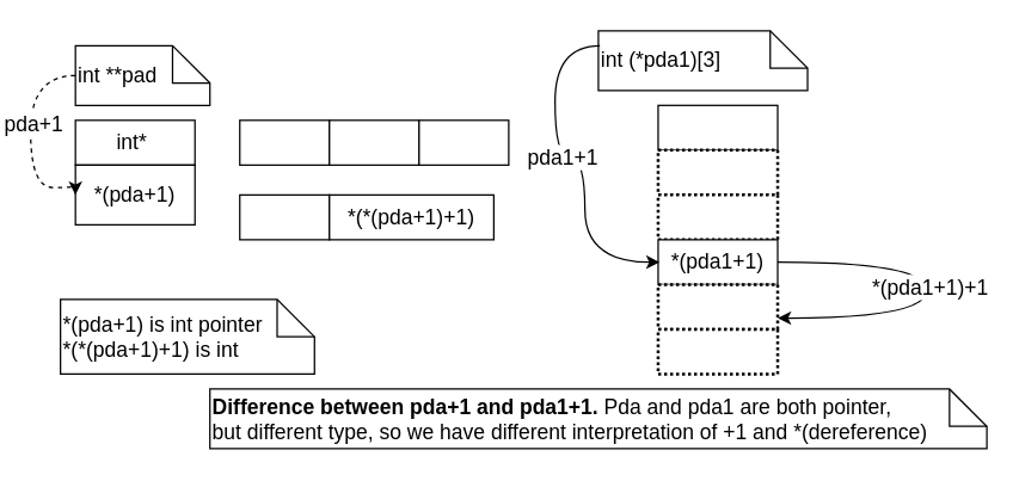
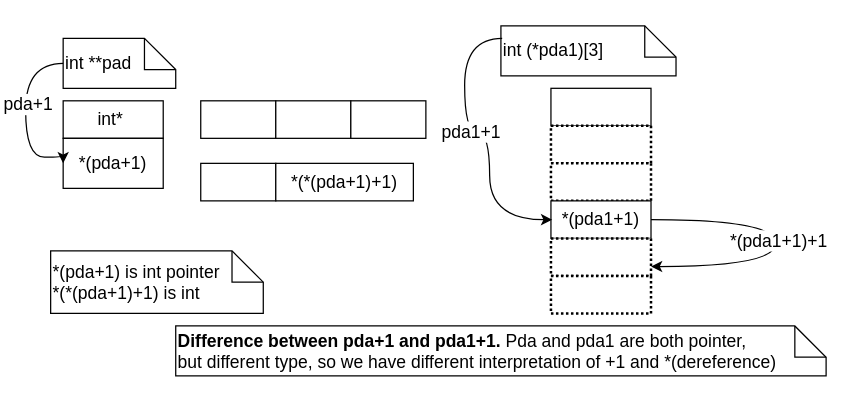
  <mxCell id="0" />
  <mxCell id="1" parent="0" />
  <mxCell id="2" value="int **pad" style="shape=note2;boundedLbl=1;whiteSpace=wrap;html=1;size=25;verticalAlign=middle;align=left;horizontal=1;labelPosition=center;verticalLabelPosition=middle;fontSize=14;" vertex="1" parent="1"><mxGeometry x="50" y="30" width="90" height="40" as="geometry" /></mxCell>
  <mxCell id="3" value="int*&amp;nbsp;" style="rounded=0;whiteSpace=wrap;html=1;fontSize=14;" vertex="1" parent="1"><mxGeometry x="50" y="80" width="80" height="30" as="geometry" /></mxCell>
  <mxCell id="4" value="*(pda+1)" style="rounded=0;whiteSpace=wrap;html=1;fontSize=14;" vertex="1" parent="1"><mxGeometry x="50" y="110" width="80" height="40" as="geometry" /></mxCell>
  <mxCell id="5" value="" style="rounded=0;whiteSpace=wrap;html=1;fontSize=14;" vertex="1" parent="1"><mxGeometry x="160" y="80" width="60" height="30" as="geometry" /></mxCell>
  <mxCell id="6" value="" style="rounded=0;whiteSpace=wrap;html=1;fontSize=14;" vertex="1" parent="1"><mxGeometry x="220" y="80" width="60" height="30" as="geometry" /></mxCell>
  <mxCell id="7" value="" style="rounded=0;whiteSpace=wrap;html=1;fontSize=14;" vertex="1" parent="1"><mxGeometry x="280" y="80" width="60" height="30" as="geometry" /></mxCell>
  <mxCell id="8" value="" style="rounded=0;whiteSpace=wrap;html=1;fontSize=14;" vertex="1" parent="1"><mxGeometry x="440" y="70" width="80" height="30" as="geometry" /></mxCell>
  <mxCell id="9" value="" style="rounded=0;whiteSpace=wrap;html=1;fontSize=14;dashed=1;dashPattern=1 1;strokeWidth=2;" vertex="1" parent="1"><mxGeometry x="440" y="100" width="80" height="30" as="geometry" /></mxCell>
  <mxCell id="10" value="" style="rounded=0;whiteSpace=wrap;html=1;fontSize=14;dashed=1;dashPattern=1 1;strokeWidth=2;" vertex="1" parent="1"><mxGeometry x="440" y="130" width="80" height="30" as="geometry" /></mxCell>
  <mxCell id="11" value="*(pda1+1)" style="rounded=0;whiteSpace=wrap;html=1;fontSize=14;" vertex="1" parent="1"><mxGeometry x="440" y="160" width="80" height="30" as="geometry" /></mxCell>
  <mxCell id="12" value="" style="rounded=0;whiteSpace=wrap;html=1;fontSize=14;dashed=1;dashPattern=1 1;strokeWidth=2;" vertex="1" parent="1"><mxGeometry x="440" y="190" width="80" height="30" as="geometry" /></mxCell>
  <mxCell id="13" value="" style="rounded=0;whiteSpace=wrap;html=1;fontSize=14;dashed=1;dashPattern=1 1;strokeWidth=2;" vertex="1" parent="1"><mxGeometry x="440" y="220" width="80" height="30" as="geometry" /></mxCell>
  <mxCell id="14" value="" style="rounded=0;whiteSpace=wrap;html=1;fontSize=14;" vertex="1" parent="1"><mxGeometry x="160" y="130" width="60" height="30" as="geometry" /></mxCell>
  <mxCell id="15" value="*(*(pda+1)+1)" style="rounded=0;whiteSpace=wrap;html=1;fontSize=14;" vertex="1" parent="1"><mxGeometry x="220" y="130" width="110" height="30" as="geometry" /></mxCell>
- <mxCell id="16" value="" style="endArrow=classic;html=1;rounded=0;edgeStyle=orthogonalEdgeStyle;curved=1;exitX=0;exitY=0.5;exitDx=0;exitDy=0;entryX=0;entryY=0.5;entryDx=0;entryDy=0;exitPerimeter=0;fontSize=14;dashed=1;" edge="1" parent="1" source="2" target="4"><mxGeometry width="50" height="50" relative="1" as="geometry"><mxPoint x="120" y="135" as="sourcePoint" /><mxPoint x="170" y="155" as="targetPoint" /><Array as="points"><mxPoint x="20" y="50" /><mxPoint x="20" y="125" /></Array></mxGeometry></mxCell>
+ <mxCell id="16" value="" style="endArrow=classic;html=1;rounded=0;edgeStyle=orthogonalEdgeStyle;curved=1;exitX=0;exitY=0.5;exitDx=0;exitDy=0;entryX=0;entryY=0.5;entryDx=0;entryDy=0;exitPerimeter=0;fontSize=14;" edge="1" parent="1" source="2" target="4"><mxGeometry width="50" height="50" relative="1" as="geometry"><mxPoint x="120" y="135" as="sourcePoint" /><mxPoint x="170" y="155" as="targetPoint" /><Array as="points"><mxPoint x="20" y="50" /><mxPoint x="20" y="125" /></Array></mxGeometry></mxCell>
  <mxCell id="17" value="pda+1" style="edgeLabel;html=1;align=center;verticalAlign=middle;resizable=0;points=[];fontSize=14;" vertex="1" connectable="0" parent="16"><mxGeometry x="-0.113" y="1" relative="1" as="geometry"><mxPoint as="offset" /></mxGeometry></mxCell>
  <mxCell id="18" value="&lt;font style=&quot;font-size: 14px;&quot;&gt;*(pda+1) is int pointer&lt;br style=&quot;font-size: 14px;&quot;&gt;*(*(pda+1)+1) is int&lt;br style=&quot;font-size: 14px;&quot;&gt;&lt;/font&gt;" style="shape=note2;boundedLbl=1;whiteSpace=wrap;html=1;size=25;verticalAlign=middle;align=left;horizontal=1;labelPosition=center;verticalLabelPosition=middle;fontSize=14;" vertex="1" parent="1"><mxGeometry x="40" y="200" width="170" height="50" as="geometry" /></mxCell>
  <mxCell id="19" value="int (*pda1)[3]" style="shape=note2;boundedLbl=1;whiteSpace=wrap;html=1;size=25;verticalAlign=middle;align=left;horizontal=1;labelPosition=center;verticalLabelPosition=middle;fontSize=14;" vertex="1" parent="1"><mxGeometry x="400" y="20" width="140" height="40" as="geometry" /></mxCell>
  <mxCell id="20" value="" style="endArrow=classic;html=1;rounded=0;edgeStyle=orthogonalEdgeStyle;curved=1;exitX=0;exitY=0.5;exitDx=0;exitDy=0;entryX=0;entryY=0.5;entryDx=0;entryDy=0;exitPerimeter=0;fontSize=14;" edge="1" parent="1"><mxGeometry width="50" height="50" relative="1" as="geometry"><mxPoint x="401" y="30" as="sourcePoint" /><mxPoint x="441" y="175" as="targetPoint" /><Array as="points"><mxPoint x="371" y="30" /><mxPoint x="371" y="105" /><mxPoint x="391" y="105" /><mxPoint x="391" y="175" /></Array></mxGeometry></mxCell>
  <mxCell id="21" value="pda1+1" style="edgeLabel;html=1;align=center;verticalAlign=middle;resizable=0;points=[];fontSize=14;" vertex="1" connectable="0" parent="20"><mxGeometry x="-0.113" y="1" relative="1" as="geometry"><mxPoint as="offset" /></mxGeometry></mxCell>
  <mxCell id="22" value="" style="endArrow=classic;html=1;rounded=0;edgeStyle=orthogonalEdgeStyle;exitX=1;exitY=0.5;exitDx=0;exitDy=0;entryX=1;entryY=0.75;entryDx=0;entryDy=0;fontSize=14;curved=1;" edge="1" parent="1" source="11" target="12"><mxGeometry width="50" height="50" relative="1" as="geometry"><mxPoint x="540" y="170" as="sourcePoint" /><mxPoint x="688.3" y="200.99" as="targetPoint" /><Array as="points"><mxPoint x="620" y="175" /><mxPoint x="620" y="213" /></Array></mxGeometry></mxCell>
  <mxCell id="23" value="*(pda1+1)+1" style="edgeLabel;html=1;align=center;verticalAlign=middle;resizable=0;points=[];fontSize=14;" vertex="1" connectable="0" parent="22"><mxGeometry x="-0.024" y="1" relative="1" as="geometry"><mxPoint as="offset" /></mxGeometry></mxCell>
  <mxCell id="24" value="&lt;b&gt;Difference between pda+1 and pda1+1. &lt;/b&gt;Pda and pda1 are both pointer,&lt;br&gt;but different type, so we have different interpretation of +1 and *(dereference)" style="shape=note2;boundedLbl=1;whiteSpace=wrap;html=1;size=25;verticalAlign=middle;align=left;horizontal=1;labelPosition=center;verticalLabelPosition=middle;fontSize=14;" vertex="1" parent="1"><mxGeometry x="140" y="260" width="520" height="40" as="geometry" /></mxCell>
